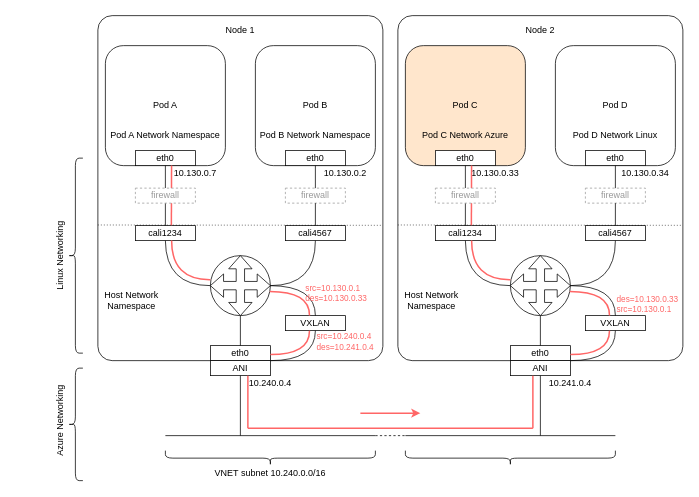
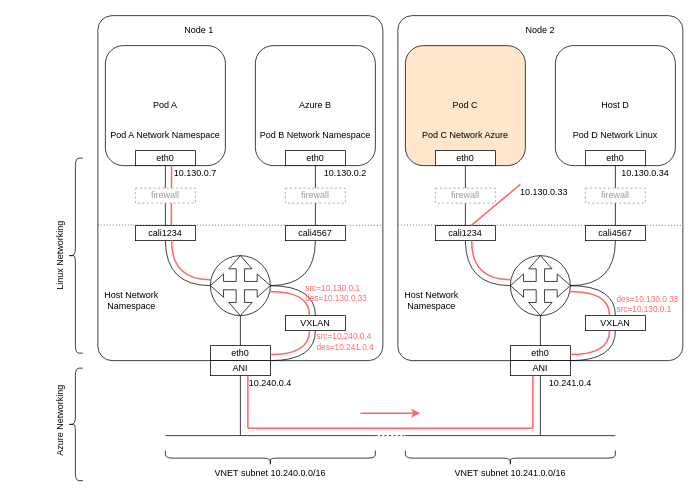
  <mxCell id="0" />
  <mxCell id="1" parent="0" />
  <mxCell id="2" value="" style="rounded=1;whiteSpace=wrap;html=1;arcSize=5;" vertex="1" parent="1"><mxGeometry x="130" y="20" width="380" height="460" as="geometry" /></mxCell>
  <mxCell id="3" value="Pod A" style="rounded=1;whiteSpace=wrap;html=1;" vertex="1" parent="1"><mxGeometry x="140" y="60" width="160" height="160" as="geometry" /></mxCell>
  <mxCell id="4" value="Pod A Network Namespace" style="text;html=1;strokeColor=none;fillColor=none;align=center;verticalAlign=middle;whiteSpace=wrap;rounded=0;" vertex="1" parent="1"><mxGeometry x="140" y="170" width="160" height="20" as="geometry" /></mxCell>
  <mxCell id="5" value="eth0" style="rounded=0;whiteSpace=wrap;html=1;" vertex="1" parent="1"><mxGeometry x="180" y="200" width="80" height="20" as="geometry" /></mxCell>
- <mxCell id="6" value="Pod B" style="rounded=1;whiteSpace=wrap;html=1;" vertex="1" parent="1"><mxGeometry x="340" y="60" width="160" height="160" as="geometry" /></mxCell>
+ <mxCell id="6" value="Azure B" style="rounded=1;whiteSpace=wrap;html=1;" vertex="1" parent="1"><mxGeometry x="340" y="60" width="160" height="160" as="geometry" /></mxCell>
  <mxCell id="7" value="Pod B Network Namespace" style="text;html=1;strokeColor=none;fillColor=none;align=center;verticalAlign=middle;whiteSpace=wrap;rounded=0;" vertex="1" parent="1"><mxGeometry x="340" y="170" width="160" height="20" as="geometry" /></mxCell>
  <mxCell id="8" value="eth0" style="rounded=0;whiteSpace=wrap;html=1;" vertex="1" parent="1"><mxGeometry x="380" y="200" width="80" height="20" as="geometry" /></mxCell>
  <mxCell id="9" value="cali1234" style="rounded=0;whiteSpace=wrap;html=1;" vertex="1" parent="1"><mxGeometry x="180" y="300" width="80" height="20" as="geometry" /></mxCell>
  <mxCell id="10" value="" style="endArrow=none;html=1;entryX=0.5;entryY=1;entryDx=0;entryDy=0;exitX=0.5;exitY=0;exitDx=0;exitDy=0;" edge="1" parent="1" source="31" target="5"><mxGeometry width="50" height="50" relative="1" as="geometry"><mxPoint x="530" y="310" as="sourcePoint" /><mxPoint x="580" y="260" as="targetPoint" /></mxGeometry></mxCell>
  <mxCell id="11" value="" style="endArrow=none;html=1;entryX=0.5;entryY=0;entryDx=0;entryDy=0;exitX=0.5;exitY=1;exitDx=0;exitDy=0;" edge="1" parent="1" source="31" target="9"><mxGeometry width="50" height="50" relative="1" as="geometry"><mxPoint x="230" y="260" as="sourcePoint" /><mxPoint x="230" y="230" as="targetPoint" /></mxGeometry></mxCell>
  <mxCell id="12" value="firewall" style="rounded=0;whiteSpace=wrap;html=1;dashed=1;strokeColor=#999999;fontColor=#999999;" vertex="1" parent="1"><mxGeometry x="380" y="250" width="80" height="20" as="geometry" /></mxCell>
  <mxCell id="13" value="cali4567" style="rounded=0;whiteSpace=wrap;html=1;" vertex="1" parent="1"><mxGeometry x="380" y="300" width="80" height="20" as="geometry" /></mxCell>
  <mxCell id="14" value="" style="endArrow=none;html=1;exitX=0.5;exitY=0;exitDx=0;exitDy=0;entryX=0.5;entryY=1;entryDx=0;entryDy=0;" edge="1" parent="1" source="12" target="8"><mxGeometry width="50" height="50" relative="1" as="geometry"><mxPoint x="730" y="310" as="sourcePoint" /><mxPoint x="490" y="230" as="targetPoint" /></mxGeometry></mxCell>
  <mxCell id="15" value="" style="endArrow=none;html=1;entryX=0.5;entryY=0;entryDx=0;entryDy=0;exitX=0.5;exitY=1;exitDx=0;exitDy=0;" edge="1" parent="1" source="12" target="13"><mxGeometry width="50" height="50" relative="1" as="geometry"><mxPoint x="430" y="260" as="sourcePoint" /><mxPoint x="430" y="230" as="targetPoint" /></mxGeometry></mxCell>
  <mxCell id="16" value="10.130.0.2" style="text;html=1;strokeColor=none;fillColor=none;align=center;verticalAlign=middle;whiteSpace=wrap;rounded=0;dashed=1;" vertex="1" parent="1"><mxGeometry x="420" y="220" width="80" height="20" as="geometry" /></mxCell>
  <mxCell id="17" value="10.130.0.7" style="text;html=1;strokeColor=none;fillColor=none;align=center;verticalAlign=middle;whiteSpace=wrap;rounded=0;dashed=1;" vertex="1" parent="1"><mxGeometry x="220" y="220" width="80" height="20" as="geometry" /></mxCell>
  <mxCell id="18" value="" style="ellipse;whiteSpace=wrap;html=1;" vertex="1" parent="1"><mxGeometry x="280" y="340" width="80" height="80" as="geometry" /></mxCell>
  <mxCell id="19" value="" style="html=1;shadow=0;dashed=0;align=center;verticalAlign=middle;shape=mxgraph.arrows2.quadArrow;dy=5.57;dx=17.57;notch=24;arrowHead=10;" vertex="1" parent="1"><mxGeometry x="280" y="340" width="80" height="80" as="geometry" /></mxCell>
  <mxCell id="20" value="" style="endArrow=none;html=1;entryX=0;entryY=0.5;entryDx=0;entryDy=0;edgeStyle=orthogonalEdgeStyle;curved=1;exitX=0;exitY=0.5;exitDx=0;exitDy=0;" edge="1" parent="1" source="18"><mxGeometry width="50" height="50" relative="1" as="geometry"><mxPoint x="580" y="260" as="sourcePoint" /><mxPoint x="220" y="320" as="targetPoint" /></mxGeometry></mxCell>
  <mxCell id="21" value="" style="endArrow=none;html=1;entryX=0.5;entryY=1;entryDx=0;entryDy=0;edgeStyle=orthogonalEdgeStyle;curved=1;exitX=1;exitY=0.5;exitDx=0;exitDy=0;exitPerimeter=0;" edge="1" parent="1" source="19" target="13"><mxGeometry width="50" height="50" relative="1" as="geometry"><mxPoint x="380" y="320" as="sourcePoint" /><mxPoint x="440" y="380" as="targetPoint" /></mxGeometry></mxCell>
  <mxCell id="22" value="VXLAN" style="rounded=0;whiteSpace=wrap;html=1;" vertex="1" parent="1"><mxGeometry x="380" y="420" width="80" height="20" as="geometry" /></mxCell>
  <mxCell id="23" value="eth0" style="rounded=0;whiteSpace=wrap;html=1;" vertex="1" parent="1"><mxGeometry x="280" y="460" width="80" height="20" as="geometry" /></mxCell>
  <mxCell id="24" value="ANI" style="rounded=0;whiteSpace=wrap;html=1;" vertex="1" parent="1"><mxGeometry x="280" y="480" width="80" height="20" as="geometry" /></mxCell>
  <mxCell id="25" value="" style="endArrow=none;dashed=1;html=1;dashPattern=1 3;strokeWidth=1;exitX=0;exitY=0.609;exitDx=0;exitDy=0;exitPerimeter=0;entryX=1;entryY=0.61;entryDx=0;entryDy=0;entryPerimeter=0;" edge="1" parent="1"><mxGeometry width="50" height="50" relative="1" as="geometry"><mxPoint x="130" y="299.14" as="sourcePoint" /><mxPoint x="510" y="299.6" as="targetPoint" /></mxGeometry></mxCell>
  <mxCell id="26" value="" style="endArrow=none;html=1;entryX=0.5;entryY=0;entryDx=0;entryDy=0;edgeStyle=orthogonalEdgeStyle;curved=1;" edge="1" parent="1" target="22"><mxGeometry width="50" height="50" relative="1" as="geometry"><mxPoint x="360" y="380" as="sourcePoint" /><mxPoint x="430" y="330" as="targetPoint" /></mxGeometry></mxCell>
  <mxCell id="27" value="" style="endArrow=none;html=1;entryX=0.5;entryY=1;entryDx=0;entryDy=0;edgeStyle=orthogonalEdgeStyle;curved=1;exitX=1;exitY=0;exitDx=0;exitDy=0;" edge="1" parent="1" source="24" target="22"><mxGeometry width="50" height="50" relative="1" as="geometry"><mxPoint x="370" y="390" as="sourcePoint" /><mxPoint x="430" y="420" as="targetPoint" /><Array as="points"><mxPoint x="420" y="480" /></Array></mxGeometry></mxCell>
  <mxCell id="28" value="" style="endArrow=none;html=1;strokeWidth=1;entryX=0.5;entryY=1;entryDx=0;entryDy=0;entryPerimeter=0;exitX=0.5;exitY=0;exitDx=0;exitDy=0;" edge="1" parent="1" source="23" target="19"><mxGeometry width="50" height="50" relative="1" as="geometry"><mxPoint x="460" y="700" as="sourcePoint" /><mxPoint x="350" y="430" as="targetPoint" /></mxGeometry></mxCell>
  <mxCell id="29" value="10.240.0.4" style="text;html=1;strokeColor=none;fillColor=none;align=center;verticalAlign=middle;whiteSpace=wrap;rounded=0;dashed=1;" vertex="1" parent="1"><mxGeometry x="320" y="500" width="80" height="20" as="geometry" /></mxCell>
  <mxCell id="30" value="" style="endArrow=none;html=1;strokeWidth=2;exitX=0.103;exitY=-0.002;exitDx=0;exitDy=0;entryX=0.6;entryY=-0.019;entryDx=0;entryDy=0;entryPerimeter=0;exitPerimeter=0;fillColor=#e51400;strokeColor=#FF6666;" edge="1" parent="1" source="17" target="9"><mxGeometry width="50" height="50" relative="1" as="geometry"><mxPoint x="250" y="280" as="sourcePoint" /><mxPoint x="350" y="280" as="targetPoint" /></mxGeometry></mxCell>
  <mxCell id="31" value="firewall" style="rounded=0;whiteSpace=wrap;html=1;dashed=1;strokeColor=#999999;fontColor=#999999;" vertex="1" parent="1"><mxGeometry x="180" y="250" width="80" height="20" as="geometry" /></mxCell>
  <mxCell id="32" value="" style="endArrow=none;html=1;entryX=0.604;entryY=0.989;entryDx=0;entryDy=0;edgeStyle=orthogonalEdgeStyle;curved=1;entryPerimeter=0;strokeWidth=2;strokeColor=#FF6666;" edge="1" parent="1" target="9"><mxGeometry width="50" height="50" relative="1" as="geometry"><mxPoint x="280" y="372" as="sourcePoint" /><mxPoint x="230" y="330" as="targetPoint" /></mxGeometry></mxCell>
  <mxCell id="33" value="" style="endArrow=none;html=1;entryX=0.402;entryY=-0.013;entryDx=0;entryDy=0;edgeStyle=orthogonalEdgeStyle;curved=1;entryPerimeter=0;exitX=0.99;exitY=0.597;exitDx=0;exitDy=0;exitPerimeter=0;strokeWidth=2;strokeColor=#FF6666;" edge="1" parent="1" source="18" target="22"><mxGeometry width="50" height="50" relative="1" as="geometry"><mxPoint x="360" y="390" as="sourcePoint" /><mxPoint x="420" y="430" as="targetPoint" /></mxGeometry></mxCell>
  <mxCell id="34" value="" style="endArrow=none;html=1;entryX=0.402;entryY=1.005;entryDx=0;entryDy=0;edgeStyle=orthogonalEdgeStyle;curved=1;exitX=1;exitY=0.595;exitDx=0;exitDy=0;exitPerimeter=0;entryPerimeter=0;strokeWidth=2;strokeColor=#FF6666;" edge="1" parent="1" source="23" target="22"><mxGeometry width="50" height="50" relative="1" as="geometry"><mxPoint x="360" y="470" as="sourcePoint" /><mxPoint x="420" y="430" as="targetPoint" /></mxGeometry></mxCell>
  <mxCell id="35" value="" style="rounded=1;whiteSpace=wrap;html=1;arcSize=5;" vertex="1" parent="1"><mxGeometry x="530" y="20" width="380" height="460" as="geometry" /></mxCell>
  <mxCell id="36" value="Pod C" style="rounded=1;whiteSpace=wrap;html=1;fillColor=#ffe6cc;" vertex="1" parent="1"><mxGeometry x="540" y="60" width="160" height="160" as="geometry" /></mxCell>
  <mxCell id="37" value="Pod C Network Azure" style="text;html=1;strokeColor=none;fillColor=none;align=center;verticalAlign=middle;whiteSpace=wrap;rounded=0;" vertex="1" parent="1"><mxGeometry x="540" y="170" width="160" height="20" as="geometry" /></mxCell>
  <mxCell id="38" value="eth0" style="rounded=0;whiteSpace=wrap;html=1;" vertex="1" parent="1"><mxGeometry x="580" y="200" width="80" height="20" as="geometry" /></mxCell>
- <mxCell id="39" value="Pod D" style="rounded=1;whiteSpace=wrap;html=1;" vertex="1" parent="1"><mxGeometry x="740" y="60" width="160" height="160" as="geometry" /></mxCell>
+ <mxCell id="39" value="Host D" style="rounded=1;whiteSpace=wrap;html=1;" vertex="1" parent="1"><mxGeometry x="740" y="60" width="160" height="160" as="geometry" /></mxCell>
  <mxCell id="40" value="Pod D Network Linux" style="text;html=1;strokeColor=none;fillColor=none;align=center;verticalAlign=middle;whiteSpace=wrap;rounded=0;" vertex="1" parent="1"><mxGeometry x="740" y="170" width="160" height="20" as="geometry" /></mxCell>
  <mxCell id="41" value="eth0" style="rounded=0;whiteSpace=wrap;html=1;" vertex="1" parent="1"><mxGeometry x="780" y="200" width="80" height="20" as="geometry" /></mxCell>
  <mxCell id="42" value="cali1234" style="rounded=0;whiteSpace=wrap;html=1;" vertex="1" parent="1"><mxGeometry x="580" y="300" width="80" height="20" as="geometry" /></mxCell>
  <mxCell id="43" value="" style="endArrow=none;html=1;entryX=0.5;entryY=1;entryDx=0;entryDy=0;exitX=0.5;exitY=0;exitDx=0;exitDy=0;" edge="1" parent="1" source="64" target="38"><mxGeometry width="50" height="50" relative="1" as="geometry"><mxPoint x="930" y="310" as="sourcePoint" /><mxPoint x="980" y="260" as="targetPoint" /></mxGeometry></mxCell>
  <mxCell id="44" value="" style="endArrow=none;html=1;entryX=0.5;entryY=0;entryDx=0;entryDy=0;exitX=0.5;exitY=1;exitDx=0;exitDy=0;" edge="1" parent="1" source="64" target="42"><mxGeometry width="50" height="50" relative="1" as="geometry"><mxPoint x="630" y="260" as="sourcePoint" /><mxPoint x="630" y="230" as="targetPoint" /></mxGeometry></mxCell>
  <mxCell id="45" value="firewall" style="rounded=0;whiteSpace=wrap;html=1;dashed=1;strokeColor=#999999;fontColor=#999999;" vertex="1" parent="1"><mxGeometry x="780" y="250" width="80" height="20" as="geometry" /></mxCell>
  <mxCell id="46" value="cali4567" style="rounded=0;whiteSpace=wrap;html=1;" vertex="1" parent="1"><mxGeometry x="780" y="300" width="80" height="20" as="geometry" /></mxCell>
  <mxCell id="47" value="" style="endArrow=none;html=1;exitX=0.5;exitY=0;exitDx=0;exitDy=0;entryX=0.5;entryY=1;entryDx=0;entryDy=0;" edge="1" parent="1" source="45" target="41"><mxGeometry width="50" height="50" relative="1" as="geometry"><mxPoint x="1130" y="310" as="sourcePoint" /><mxPoint x="890" y="230" as="targetPoint" /></mxGeometry></mxCell>
  <mxCell id="48" value="" style="endArrow=none;html=1;entryX=0.5;entryY=0;entryDx=0;entryDy=0;exitX=0.5;exitY=1;exitDx=0;exitDy=0;" edge="1" parent="1" source="45" target="46"><mxGeometry width="50" height="50" relative="1" as="geometry"><mxPoint x="830" y="260" as="sourcePoint" /><mxPoint x="830" y="230" as="targetPoint" /></mxGeometry></mxCell>
  <mxCell id="49" value="10.130.0.34" style="text;html=1;strokeColor=none;fillColor=none;align=center;verticalAlign=middle;whiteSpace=wrap;rounded=0;dashed=1;" vertex="1" parent="1"><mxGeometry x="820" y="220" width="80" height="20" as="geometry" /></mxCell>
- <mxCell id="50" value="10.130.0.33" style="text;html=1;strokeColor=none;fillColor=none;align=center;verticalAlign=middle;whiteSpace=wrap;rounded=0;dashed=1;" vertex="1" parent="1"><mxGeometry x="620" y="220" width="80" height="20" as="geometry" /></mxCell>
+ <mxCell id="50" value="10.130.0.33" style="text;html=1;strokeColor=none;fillColor=none;align=center;verticalAlign=middle;whiteSpace=wrap;rounded=0;dashed=1;" vertex="1" parent="1"><mxGeometry x="685" y="245" width="80" height="20" as="geometry" /></mxCell>
  <mxCell id="51" value="" style="ellipse;whiteSpace=wrap;html=1;" vertex="1" parent="1"><mxGeometry x="680" y="340" width="80" height="80" as="geometry" /></mxCell>
  <mxCell id="52" value="" style="html=1;shadow=0;dashed=0;align=center;verticalAlign=middle;shape=mxgraph.arrows2.quadArrow;dy=5.57;dx=17.57;notch=24;arrowHead=10;" vertex="1" parent="1"><mxGeometry x="680" y="340" width="80" height="80" as="geometry" /></mxCell>
  <mxCell id="53" value="" style="endArrow=none;html=1;entryX=0;entryY=0.5;entryDx=0;entryDy=0;edgeStyle=orthogonalEdgeStyle;curved=1;exitX=0;exitY=0.5;exitDx=0;exitDy=0;" edge="1" parent="1" source="51"><mxGeometry width="50" height="50" relative="1" as="geometry"><mxPoint x="980" y="260" as="sourcePoint" /><mxPoint x="620" y="320" as="targetPoint" /></mxGeometry></mxCell>
  <mxCell id="54" value="" style="endArrow=none;html=1;entryX=0.5;entryY=1;entryDx=0;entryDy=0;edgeStyle=orthogonalEdgeStyle;curved=1;exitX=1;exitY=0.5;exitDx=0;exitDy=0;exitPerimeter=0;" edge="1" parent="1" source="52" target="46"><mxGeometry width="50" height="50" relative="1" as="geometry"><mxPoint x="780" y="320" as="sourcePoint" /><mxPoint x="840" y="380" as="targetPoint" /></mxGeometry></mxCell>
  <mxCell id="55" value="VXLAN" style="rounded=0;whiteSpace=wrap;html=1;" vertex="1" parent="1"><mxGeometry x="780" y="420" width="80" height="20" as="geometry" /></mxCell>
  <mxCell id="56" value="eth0" style="rounded=0;whiteSpace=wrap;html=1;" vertex="1" parent="1"><mxGeometry x="680" y="460" width="80" height="20" as="geometry" /></mxCell>
  <mxCell id="57" value="ANI" style="rounded=0;whiteSpace=wrap;html=1;" vertex="1" parent="1"><mxGeometry x="680" y="480" width="80" height="20" as="geometry" /></mxCell>
  <mxCell id="58" value="" style="endArrow=none;dashed=1;html=1;dashPattern=1 3;strokeWidth=1;exitX=0;exitY=0.609;exitDx=0;exitDy=0;exitPerimeter=0;entryX=1;entryY=0.61;entryDx=0;entryDy=0;entryPerimeter=0;" edge="1" parent="1"><mxGeometry width="50" height="50" relative="1" as="geometry"><mxPoint x="530" y="299.14" as="sourcePoint" /><mxPoint x="910" y="299.6" as="targetPoint" /></mxGeometry></mxCell>
  <mxCell id="59" value="" style="endArrow=none;html=1;entryX=0.5;entryY=0;entryDx=0;entryDy=0;edgeStyle=orthogonalEdgeStyle;curved=1;" edge="1" parent="1" target="55"><mxGeometry width="50" height="50" relative="1" as="geometry"><mxPoint x="760" y="380" as="sourcePoint" /><mxPoint x="830" y="330" as="targetPoint" /></mxGeometry></mxCell>
  <mxCell id="60" value="" style="endArrow=none;html=1;entryX=0.5;entryY=1;entryDx=0;entryDy=0;edgeStyle=orthogonalEdgeStyle;curved=1;exitX=1;exitY=0;exitDx=0;exitDy=0;" edge="1" parent="1" source="57" target="55"><mxGeometry width="50" height="50" relative="1" as="geometry"><mxPoint x="770" y="390" as="sourcePoint" /><mxPoint x="830" y="420" as="targetPoint" /><Array as="points"><mxPoint x="820" y="480" /></Array></mxGeometry></mxCell>
  <mxCell id="61" value="" style="endArrow=none;html=1;strokeWidth=1;entryX=0.5;entryY=1;entryDx=0;entryDy=0;entryPerimeter=0;exitX=0.5;exitY=0;exitDx=0;exitDy=0;" edge="1" parent="1" source="56" target="52"><mxGeometry width="50" height="50" relative="1" as="geometry"><mxPoint x="860" y="700" as="sourcePoint" /><mxPoint x="750" y="430" as="targetPoint" /></mxGeometry></mxCell>
  <mxCell id="62" value="10.241.0.4" style="text;html=1;strokeColor=none;fillColor=none;align=center;verticalAlign=middle;whiteSpace=wrap;rounded=0;dashed=1;" vertex="1" parent="1"><mxGeometry x="720" y="500" width="80" height="20" as="geometry" /></mxCell>
  <mxCell id="63" value="" style="endArrow=none;html=1;strokeWidth=2;exitX=0.103;exitY=-0.002;exitDx=0;exitDy=0;entryX=0.6;entryY=-0.019;entryDx=0;entryDy=0;entryPerimeter=0;exitPerimeter=0;fillColor=#e51400;strokeColor=#FF6666;" edge="1" parent="1" source="50" target="42"><mxGeometry width="50" height="50" relative="1" as="geometry"><mxPoint x="650" y="280" as="sourcePoint" /><mxPoint x="750" y="280" as="targetPoint" /></mxGeometry></mxCell>
  <mxCell id="64" value="firewall" style="rounded=0;whiteSpace=wrap;html=1;dashed=1;strokeColor=#999999;fontColor=#999999;" vertex="1" parent="1"><mxGeometry x="580" y="250" width="80" height="20" as="geometry" /></mxCell>
  <mxCell id="65" value="" style="endArrow=none;html=1;entryX=0.604;entryY=0.989;entryDx=0;entryDy=0;edgeStyle=orthogonalEdgeStyle;curved=1;entryPerimeter=0;strokeWidth=2;strokeColor=#FF6666;" edge="1" parent="1" target="42"><mxGeometry width="50" height="50" relative="1" as="geometry"><mxPoint x="680" y="372" as="sourcePoint" /><mxPoint x="630" y="330" as="targetPoint" /></mxGeometry></mxCell>
  <mxCell id="66" value="" style="endArrow=none;html=1;entryX=0.402;entryY=-0.013;entryDx=0;entryDy=0;edgeStyle=orthogonalEdgeStyle;curved=1;entryPerimeter=0;exitX=0.99;exitY=0.597;exitDx=0;exitDy=0;exitPerimeter=0;strokeWidth=2;strokeColor=#FF6666;" edge="1" parent="1" source="51" target="55"><mxGeometry width="50" height="50" relative="1" as="geometry"><mxPoint x="760" y="390" as="sourcePoint" /><mxPoint x="820" y="430" as="targetPoint" /></mxGeometry></mxCell>
  <mxCell id="67" value="" style="endArrow=none;html=1;entryX=0.402;entryY=1.005;entryDx=0;entryDy=0;edgeStyle=orthogonalEdgeStyle;curved=1;exitX=1;exitY=0.595;exitDx=0;exitDy=0;exitPerimeter=0;entryPerimeter=0;strokeWidth=2;strokeColor=#FF6666;" edge="1" parent="1" source="56" target="55"><mxGeometry width="50" height="50" relative="1" as="geometry"><mxPoint x="760" y="470" as="sourcePoint" /><mxPoint x="820" y="430" as="targetPoint" /></mxGeometry></mxCell>
  <mxCell id="68" value="" style="endArrow=none;html=1;strokeWidth=1;" edge="1" parent="1"><mxGeometry width="50" height="50" relative="1" as="geometry"><mxPoint x="220" y="580" as="sourcePoint" /><mxPoint x="500" y="580" as="targetPoint" /></mxGeometry></mxCell>
  <mxCell id="69" value="" style="endArrow=none;html=1;strokeColor=#000000;strokeWidth=1;entryX=0;entryY=0;entryDx=0;entryDy=0;" edge="1" parent="1" target="29"><mxGeometry width="50" height="50" relative="1" as="geometry"><mxPoint x="320" y="580" as="sourcePoint" /><mxPoint x="345" y="530" as="targetPoint" /></mxGeometry></mxCell>
  <mxCell id="70" value="" style="endArrow=none;html=1;strokeColor=#000000;strokeWidth=1;entryX=0;entryY=0;entryDx=0;entryDy=0;" edge="1" parent="1"><mxGeometry width="50" height="50" relative="1" as="geometry"><mxPoint x="720" y="580" as="sourcePoint" /><mxPoint x="720" y="500" as="targetPoint" /></mxGeometry></mxCell>
  <mxCell id="71" value="" style="endArrow=none;html=1;strokeWidth=2;entryX=0;entryY=0;entryDx=0;entryDy=0;strokeColor=#FF6666;" edge="1" parent="1"><mxGeometry width="50" height="50" relative="1" as="geometry"><mxPoint x="330" y="570" as="sourcePoint" /><mxPoint x="330" y="500" as="targetPoint" /></mxGeometry></mxCell>
  <mxCell id="72" value="" style="endArrow=none;html=1;strokeWidth=2;entryX=0;entryY=0;entryDx=0;entryDy=0;strokeColor=#FF6666;" edge="1" parent="1"><mxGeometry width="50" height="50" relative="1" as="geometry"><mxPoint x="710" y="570" as="sourcePoint" /><mxPoint x="710" y="500" as="targetPoint" /></mxGeometry></mxCell>
  <mxCell id="73" value="" style="endArrow=none;html=1;strokeWidth=2;strokeColor=#FF6666;" edge="1" parent="1"><mxGeometry width="50" height="50" relative="1" as="geometry"><mxPoint x="330" y="570" as="sourcePoint" /><mxPoint x="710" y="570" as="targetPoint" /></mxGeometry></mxCell>
  <mxCell id="74" value="src=10.130.0.1&lt;br style=&quot;font-size: 11px;&quot;&gt;des=10.130.0.33" style="text;html=1;strokeColor=none;fillColor=none;align=left;verticalAlign=middle;whiteSpace=wrap;rounded=0;fontSize=11;fontColor=#FF6666;" vertex="1" parent="1"><mxGeometry x="405" y="375" width="90" height="30" as="geometry" /></mxCell>
  <mxCell id="75" value="src=10.240.0.4&lt;br style=&quot;font-size: 11px&quot;&gt;des=10.241.0.4" style="text;html=1;strokeColor=none;fillColor=none;align=left;verticalAlign=middle;whiteSpace=wrap;rounded=0;fontSize=11;fontColor=#FF6666;" vertex="1" parent="1"><mxGeometry x="420" y="440" width="90" height="30" as="geometry" /></mxCell>
  <mxCell id="76" value="des=10.130.0.33&lt;br&gt;src=10.130.0.1" style="text;html=1;strokeColor=none;fillColor=none;align=left;verticalAlign=middle;whiteSpace=wrap;rounded=0;fontSize=11;fontColor=#FF6666;" vertex="1" parent="1"><mxGeometry x="820" y="390" width="90" height="30" as="geometry" /></mxCell>
  <mxCell id="77" value="" style="endArrow=classic;html=1;fontSize=11;fontColor=#FF6666;strokeColor=#FF6666;strokeWidth=2;" edge="1" parent="1"><mxGeometry width="50" height="50" relative="1" as="geometry"><mxPoint x="480" y="550" as="sourcePoint" /><mxPoint x="560" y="550" as="targetPoint" /></mxGeometry></mxCell>
- <mxCell id="78" value="Node 1" style="text;html=1;strokeColor=none;fillColor=none;align=center;verticalAlign=middle;whiteSpace=wrap;rounded=0;fontSize=12;" vertex="1" parent="1"><mxGeometry x="290" y="30" width="60" height="20" as="geometry" /></mxCell>
+ <mxCell id="78" value="Node 1" style="text;html=1;strokeColor=none;fillColor=none;align=center;verticalAlign=middle;whiteSpace=wrap;rounded=0;fontSize=12;" vertex="1" parent="1"><mxGeometry x="235" y="30" width="60" height="20" as="geometry" /></mxCell>
  <mxCell id="79" value="Node 2" style="text;html=1;strokeColor=none;fillColor=none;align=center;verticalAlign=middle;whiteSpace=wrap;rounded=0;fontSize=12;" vertex="1" parent="1"><mxGeometry x="690" y="30" width="60" height="20" as="geometry" /></mxCell>
  <mxCell id="80" value="" style="shape=curlyBracket;whiteSpace=wrap;html=1;rounded=1;fontSize=12;fontColor=#000000;align=left;" vertex="1" parent="1"><mxGeometry x="90" y="490" width="20" height="150" as="geometry" /></mxCell>
  <mxCell id="81" value="" style="shape=curlyBracket;whiteSpace=wrap;html=1;rounded=1;fontSize=12;fontColor=#000000;align=left;direction=north;" vertex="1" parent="1"><mxGeometry x="220" y="600" width="280" height="20" as="geometry" /></mxCell>
  <mxCell id="82" value="VNET subnet 10.240.0.0/16" style="text;html=1;strokeColor=none;fillColor=none;align=center;verticalAlign=middle;whiteSpace=wrap;rounded=0;fontSize=12;fontColor=#000000;" vertex="1" parent="1"><mxGeometry x="270" y="620" width="180" height="20" as="geometry" /></mxCell>
  <mxCell id="83" value="Azure Networking" style="text;html=1;strokeColor=none;fillColor=none;align=center;verticalAlign=middle;whiteSpace=wrap;rounded=0;fontSize=12;fontColor=#000000;rotation=270;" vertex="1" parent="1"><mxGeometry x="20" y="550" width="120" height="20" as="geometry" /></mxCell>
  <mxCell id="84" value="" style="shape=curlyBracket;whiteSpace=wrap;html=1;rounded=1;fontSize=12;fontColor=#000000;align=left;" vertex="1" parent="1"><mxGeometry x="90" y="210" width="20" height="260" as="geometry" /></mxCell>
  <mxCell id="85" value="Linux Networking" style="text;html=1;strokeColor=none;fillColor=none;align=center;verticalAlign=middle;whiteSpace=wrap;rounded=0;fontSize=12;fontColor=#000000;rotation=270;" vertex="1" parent="1"><mxGeometry x="20" y="330" width="120" height="20" as="geometry" /></mxCell>
  <mxCell id="86" value="Host Network&lt;br&gt;Namespace" style="text;html=1;strokeColor=none;fillColor=none;align=center;verticalAlign=middle;whiteSpace=wrap;rounded=0;fontSize=12;fontColor=#000000;" vertex="1" parent="1"><mxGeometry x="130" y="380" width="90" height="40" as="geometry" /></mxCell>
  <mxCell id="87" value="Host Network&lt;br&gt;Namespace" style="text;html=1;strokeColor=none;fillColor=none;align=center;verticalAlign=middle;whiteSpace=wrap;rounded=0;fontSize=12;fontColor=#000000;" vertex="1" parent="1"><mxGeometry x="530" y="380" width="90" height="40" as="geometry" /></mxCell>
  <mxCell id="88" value="" style="shape=curlyBracket;whiteSpace=wrap;html=1;rounded=1;fontSize=12;fontColor=#000000;align=left;direction=north;" vertex="1" parent="1"><mxGeometry x="540" y="600" width="280" height="20" as="geometry" /></mxCell>
+ <mxCell id="89" value="VNET subnet 10.241.0.0/16" style="text;html=1;strokeColor=none;fillColor=none;align=center;verticalAlign=middle;whiteSpace=wrap;rounded=0;fontSize=12;fontColor=#000000;" vertex="1" parent="1"><mxGeometry x="590" y="620" width="180" height="20" as="geometry" /></mxCell>
  <mxCell id="90" value="" style="endArrow=none;html=1;strokeWidth=1;" edge="1" parent="1"><mxGeometry width="50" height="50" relative="1" as="geometry"><mxPoint x="540" y="580" as="sourcePoint" /><mxPoint x="820" y="580" as="targetPoint" /></mxGeometry></mxCell>
  <mxCell id="91" value="" style="endArrow=none;html=1;strokeWidth=1;dashed=1;" edge="1" parent="1"><mxGeometry width="50" height="50" relative="1" as="geometry"><mxPoint x="500" y="580" as="sourcePoint" /><mxPoint x="540" y="580" as="targetPoint" /></mxGeometry></mxCell>
